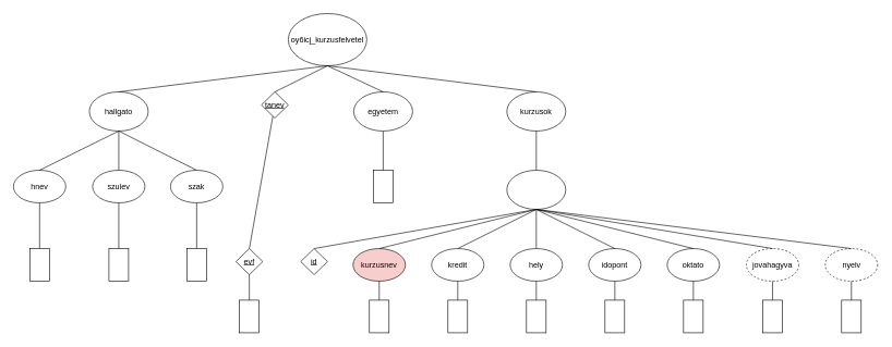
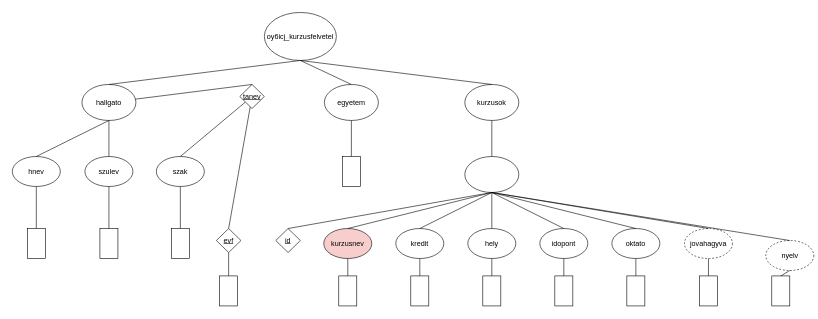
  <mxCell id="0" />
  <mxCell id="1" parent="0" />
  <mxCell id="2" value="oy6icj_kurzusfelvetel" style="ellipse;whiteSpace=wrap;html=1;" vertex="1" parent="1"><mxGeometry x="440" y="20" width="120" height="80" as="geometry" /></mxCell>
  <mxCell id="3" value="hallgato" style="ellipse;whiteSpace=wrap;html=1;" vertex="1" parent="1"><mxGeometry x="136" y="140" width="90" height="60" as="geometry" /></mxCell>
  <mxCell id="4" value="kurzusok" style="ellipse;whiteSpace=wrap;html=1;" vertex="1" parent="1"><mxGeometry x="774" y="140" width="90" height="60" as="geometry" /></mxCell>
  <mxCell id="5" value="szulev" style="ellipse;whiteSpace=wrap;html=1;" vertex="1" parent="1"><mxGeometry x="141" y="260" width="80" height="50" as="geometry" /></mxCell>
  <mxCell id="6" value="hnev" style="ellipse;whiteSpace=wrap;html=1;" vertex="1" parent="1"><mxGeometry x="20" y="260" width="80" height="50" as="geometry" /></mxCell>
  <mxCell id="7" value="szak" style="ellipse;whiteSpace=wrap;html=1;" vertex="1" parent="1"><mxGeometry x="260" y="260" width="80" height="50" as="geometry" /></mxCell>
  <mxCell id="8" value="" style="rounded=0;whiteSpace=wrap;html=1;" vertex="1" parent="1"><mxGeometry x="45" y="380" width="30" height="50" as="geometry" /></mxCell>
  <mxCell id="9" value="" style="rounded=0;whiteSpace=wrap;html=1;" vertex="1" parent="1"><mxGeometry x="166" y="380" width="30" height="50" as="geometry" /></mxCell>
  <mxCell id="10" value="" style="rounded=0;whiteSpace=wrap;html=1;" vertex="1" parent="1"><mxGeometry x="285" y="380" width="30" height="50" as="geometry" /></mxCell>
  <mxCell id="11" value="" style="rounded=0;whiteSpace=wrap;html=1;" vertex="1" parent="1"><mxGeometry x="365.5" y="459" width="30" height="50" as="geometry" /></mxCell>
  <mxCell id="12" value="" style="endArrow=none;html=1;rounded=0;entryX=0.5;entryY=1;entryDx=0;entryDy=0;exitX=0.5;exitY=0;exitDx=0;exitDy=0;" edge="1" parent="1" source="3" target="2"><mxGeometry width="50" height="50" relative="1" as="geometry"><mxPoint x="419" y="330" as="sourcePoint" /><mxPoint x="419" y="100" as="targetPoint" /></mxGeometry></mxCell>
  <mxCell id="13" value="" style="endArrow=none;html=1;rounded=0;entryX=0.5;entryY=1;entryDx=0;entryDy=0;exitX=0.5;exitY=0;exitDx=0;exitDy=0;" edge="1" parent="1" source="6" target="3"><mxGeometry width="50" height="50" relative="1" as="geometry"><mxPoint x="419" y="330" as="sourcePoint" /><mxPoint x="469" y="280" as="targetPoint" /></mxGeometry></mxCell>
  <mxCell id="14" value="" style="endArrow=none;html=1;rounded=0;entryX=0.5;entryY=1;entryDx=0;entryDy=0;exitX=0.5;exitY=0;exitDx=0;exitDy=0;" edge="1" parent="1" source="5" target="3"><mxGeometry width="50" height="50" relative="1" as="geometry"><mxPoint x="419" y="330" as="sourcePoint" /><mxPoint x="469" y="280" as="targetPoint" /></mxGeometry></mxCell>
- <mxCell id="15" value="" style="endArrow=none;html=1;rounded=0;entryX=0.5;entryY=1;entryDx=0;entryDy=0;exitX=0.5;exitY=0;exitDx=0;exitDy=0;" edge="1" parent="1" source="7" target="3"><mxGeometry width="50" height="50" relative="1" as="geometry"><mxPoint x="419" y="330" as="sourcePoint" /><mxPoint x="469" y="280" as="targetPoint" /></mxGeometry></mxCell>
+ <mxCell id="15" value="" style="endArrow=none;html=1;rounded=0;exitX=0.5;exitY=0;exitDx=0;exitDy=0;" edge="1" parent="1" source="7" target="23"><mxGeometry width="50" height="50" relative="1" as="geometry"><mxPoint x="419" y="330" as="sourcePoint" /><mxPoint x="469" y="280" as="targetPoint" /></mxGeometry></mxCell>
  <mxCell id="16" value="" style="endArrow=none;html=1;rounded=0;entryX=0.5;entryY=1;entryDx=0;entryDy=0;exitX=0.5;exitY=0;exitDx=0;exitDy=0;" edge="1" parent="1" source="8" target="6"><mxGeometry width="50" height="50" relative="1" as="geometry"><mxPoint x="419" y="330" as="sourcePoint" /><mxPoint x="469" y="280" as="targetPoint" /></mxGeometry></mxCell>
  <mxCell id="17" value="" style="endArrow=none;html=1;rounded=0;entryX=0.5;entryY=1;entryDx=0;entryDy=0;exitX=0.5;exitY=0;exitDx=0;exitDy=0;" edge="1" parent="1" source="9" target="5"><mxGeometry width="50" height="50" relative="1" as="geometry"><mxPoint x="99" y="350" as="sourcePoint" /><mxPoint x="99" y="320" as="targetPoint" /></mxGeometry></mxCell>
  <mxCell id="18" value="" style="endArrow=none;html=1;rounded=0;entryX=0.5;entryY=1;entryDx=0;entryDy=0;exitX=0.5;exitY=0;exitDx=0;exitDy=0;" edge="1" parent="1" source="10" target="7"><mxGeometry width="50" height="50" relative="1" as="geometry"><mxPoint x="289" y="370" as="sourcePoint" /><mxPoint x="289" y="340" as="targetPoint" /></mxGeometry></mxCell>
  <mxCell id="19" value="" style="endArrow=none;html=1;rounded=0;entryX=0.5;entryY=1;entryDx=0;entryDy=0;exitX=0.5;exitY=0;exitDx=0;exitDy=0;" edge="1" parent="1" source="11" target="22"><mxGeometry width="50" height="50" relative="1" as="geometry"><mxPoint x="379" y="490" as="sourcePoint" /><mxPoint x="419" y="390" as="targetPoint" /></mxGeometry></mxCell>
  <mxCell id="20" value="" style="endArrow=none;html=1;rounded=0;exitX=0.5;exitY=0;exitDx=0;exitDy=0;" edge="1" parent="1" source="22" target="23"><mxGeometry width="50" height="50" relative="1" as="geometry"><mxPoint x="440" y="310" as="sourcePoint" /><mxPoint x="329" y="400" as="targetPoint" /></mxGeometry></mxCell>
  <mxCell id="21" value="" style="ellipse;whiteSpace=wrap;html=1;" vertex="1" parent="1"><mxGeometry x="774" y="260" width="90" height="60" as="geometry" /></mxCell>
  <mxCell id="22" value="&lt;u&gt;evf&lt;/u&gt;" style="rhombus;whiteSpace=wrap;html=1;" vertex="1" parent="1"><mxGeometry x="360" y="380" width="41" height="40" as="geometry" /></mxCell>
  <mxCell id="23" value="&lt;u&gt;tanev&lt;/u&gt;" style="rhombus;whiteSpace=wrap;html=1;" vertex="1" parent="1"><mxGeometry x="399" y="140" width="41" height="40" as="geometry" /></mxCell>
  <mxCell id="24" value="egyetem" style="ellipse;whiteSpace=wrap;html=1;" vertex="1" parent="1"><mxGeometry x="540" y="140" width="90" height="60" as="geometry" /></mxCell>
  <mxCell id="25" value="" style="rounded=0;whiteSpace=wrap;html=1;" vertex="1" parent="1"><mxGeometry x="570" y="260" width="30" height="50" as="geometry" /></mxCell>
  <mxCell id="26" value="" style="endArrow=none;html=1;rounded=0;exitX=0.5;exitY=0;exitDx=0;exitDy=0;entryX=0.5;entryY=1;entryDx=0;entryDy=0;" edge="1" parent="1" source="25" target="24"><mxGeometry width="50" height="50" relative="1" as="geometry"><mxPoint x="535" y="260" as="sourcePoint" /><mxPoint x="630" y="240" as="targetPoint" /></mxGeometry></mxCell>
- <mxCell id="27" value="" style="endArrow=none;html=1;rounded=0;exitX=0.5;exitY=0;exitDx=0;exitDy=0;entryX=0.5;entryY=1;entryDx=0;entryDy=0;" edge="1" parent="1" source="23" target="2"><mxGeometry width="50" height="50" relative="1" as="geometry"><mxPoint x="580" y="240" as="sourcePoint" /><mxPoint x="580" y="210" as="targetPoint" /></mxGeometry></mxCell>
+ <mxCell id="27" value="" style="endArrow=none;html=1;rounded=0;exitX=0.5;exitY=0;exitDx=0;exitDy=0;" edge="1" parent="1" source="23" target="3"><mxGeometry width="50" height="50" relative="1" as="geometry"><mxPoint x="580" y="240" as="sourcePoint" /><mxPoint x="580" y="210" as="targetPoint" /></mxGeometry></mxCell>
  <mxCell id="28" value="" style="endArrow=none;html=1;rounded=0;exitX=0.5;exitY=0;exitDx=0;exitDy=0;entryX=0.5;entryY=1;entryDx=0;entryDy=0;" edge="1" parent="1" source="24" target="2"><mxGeometry width="50" height="50" relative="1" as="geometry"><mxPoint x="500" y="200" as="sourcePoint" /><mxPoint x="500" y="170" as="targetPoint" /></mxGeometry></mxCell>
  <mxCell id="29" value="" style="endArrow=none;html=1;rounded=0;exitX=0.5;exitY=0;exitDx=0;exitDy=0;entryX=0.5;entryY=1;entryDx=0;entryDy=0;" edge="1" parent="1" source="4" target="2"><mxGeometry width="50" height="50" relative="1" as="geometry"><mxPoint x="630" y="140" as="sourcePoint" /><mxPoint x="630" y="110" as="targetPoint" /></mxGeometry></mxCell>
  <mxCell id="30" value="" style="endArrow=none;html=1;rounded=0;exitX=0.5;exitY=0;exitDx=0;exitDy=0;entryX=0.5;entryY=1;entryDx=0;entryDy=0;" edge="1" parent="1" source="21" target="4"><mxGeometry width="50" height="50" relative="1" as="geometry"><mxPoint x="700" y="310" as="sourcePoint" /><mxPoint x="700" y="280" as="targetPoint" /></mxGeometry></mxCell>
  <mxCell id="31" value="&lt;u&gt;id&lt;/u&gt;" style="rhombus;whiteSpace=wrap;html=1;" vertex="1" parent="1"><mxGeometry x="459" y="380" width="41" height="40" as="geometry" /></mxCell>
  <mxCell id="32" value="hely" style="ellipse;whiteSpace=wrap;html=1;" vertex="1" parent="1"><mxGeometry x="779" y="380" width="80" height="50" as="geometry" /></mxCell>
  <mxCell id="33" value="kredit" style="ellipse;whiteSpace=wrap;html=1;" vertex="1" parent="1"><mxGeometry x="659" y="380" width="80" height="50" as="geometry" /></mxCell>
  <mxCell id="34" value="kurzusnev" style="ellipse;whiteSpace=wrap;html=1;fillColor=#f8cecc;" vertex="1" parent="1"><mxGeometry x="539" y="380" width="80" height="50" as="geometry" /></mxCell>
  <mxCell id="35" value="idopont" style="ellipse;whiteSpace=wrap;html=1;" vertex="1" parent="1"><mxGeometry x="899" y="380" width="80" height="50" as="geometry" /></mxCell>
  <mxCell id="36" value="oktato" style="ellipse;whiteSpace=wrap;html=1;" vertex="1" parent="1"><mxGeometry x="1019" y="380" width="80" height="50" as="geometry" /></mxCell>
  <mxCell id="37" value="" style="endArrow=none;html=1;rounded=0;entryX=0.5;entryY=1;entryDx=0;entryDy=0;exitX=0.5;exitY=0;exitDx=0;exitDy=0;" edge="1" parent="1" source="34" target="21"><mxGeometry width="50" height="50" relative="1" as="geometry"><mxPoint x="620" y="370" as="sourcePoint" /><mxPoint x="621" y="340" as="targetPoint" /></mxGeometry></mxCell>
  <mxCell id="38" value="" style="endArrow=none;html=1;rounded=0;entryX=0.5;entryY=1;entryDx=0;entryDy=0;exitX=0.5;exitY=0;exitDx=0;exitDy=0;" edge="1" parent="1" source="33" target="21"><mxGeometry width="50" height="50" relative="1" as="geometry"><mxPoint x="610" y="490" as="sourcePoint" /><mxPoint x="611" y="460" as="targetPoint" /></mxGeometry></mxCell>
  <mxCell id="39" value="" style="endArrow=none;html=1;rounded=0;entryX=0.5;entryY=1;entryDx=0;entryDy=0;exitX=0.5;exitY=0;exitDx=0;exitDy=0;" edge="1" parent="1" source="32" target="21"><mxGeometry width="50" height="50" relative="1" as="geometry"><mxPoint x="620" y="500" as="sourcePoint" /><mxPoint x="621" y="470" as="targetPoint" /></mxGeometry></mxCell>
  <mxCell id="40" value="" style="endArrow=none;html=1;rounded=0;entryX=0.5;entryY=1;entryDx=0;entryDy=0;exitX=0.5;exitY=0;exitDx=0;exitDy=0;" edge="1" parent="1" source="35" target="21"><mxGeometry width="50" height="50" relative="1" as="geometry"><mxPoint x="780" y="510" as="sourcePoint" /><mxPoint x="781" y="480" as="targetPoint" /></mxGeometry></mxCell>
  <mxCell id="41" value="" style="endArrow=none;html=1;rounded=0;entryX=0.5;entryY=1;entryDx=0;entryDy=0;exitX=0.5;exitY=0;exitDx=0;exitDy=0;" edge="1" parent="1" source="36" target="21"><mxGeometry width="50" height="50" relative="1" as="geometry"><mxPoint x="900" y="510" as="sourcePoint" /><mxPoint x="901" y="480" as="targetPoint" /></mxGeometry></mxCell>
  <mxCell id="42" value="" style="endArrow=none;html=1;rounded=0;entryX=0.5;entryY=1;entryDx=0;entryDy=0;exitX=0.5;exitY=0;exitDx=0;exitDy=0;" edge="1" parent="1" source="31" target="21"><mxGeometry width="50" height="50" relative="1" as="geometry"><mxPoint x="650" y="370" as="sourcePoint" /><mxPoint x="651" y="340" as="targetPoint" /></mxGeometry></mxCell>
  <mxCell id="43" value="jovahagyva" style="ellipse;whiteSpace=wrap;html=1;dashed=1;" vertex="1" parent="1"><mxGeometry x="1140" y="380" width="80" height="50" as="geometry" /></mxCell>
- <mxCell id="44" value="nyelv" style="ellipse;whiteSpace=wrap;html=1;dashed=1;" vertex="1" parent="1"><mxGeometry x="1260.5" y="380" width="80" height="50" as="geometry" /></mxCell>
+ <mxCell id="44" value="nyelv" style="ellipse;whiteSpace=wrap;html=1;dashed=1;" vertex="1" parent="1"><mxGeometry x="1275.5" y="400" width="80" height="50" as="geometry" /></mxCell>
  <mxCell id="45" value="" style="endArrow=none;html=1;rounded=0;exitX=0.5;exitY=0;exitDx=0;exitDy=0;entryX=0.5;entryY=1;entryDx=0;entryDy=0;" edge="1" parent="1" source="43" target="21"><mxGeometry width="50" height="50" relative="1" as="geometry"><mxPoint x="1080" y="330" as="sourcePoint" /><mxPoint x="1080" y="270" as="targetPoint" /></mxGeometry></mxCell>
  <mxCell id="46" value="" style="endArrow=none;html=1;rounded=0;exitX=0.5;exitY=0;exitDx=0;exitDy=0;entryX=0.5;entryY=1;entryDx=0;entryDy=0;" edge="1" parent="1" source="44" target="21"><mxGeometry width="50" height="50" relative="1" as="geometry"><mxPoint x="1170" y="320" as="sourcePoint" /><mxPoint x="1170" y="260" as="targetPoint" /></mxGeometry></mxCell>
  <mxCell id="47" value="" style="rounded=0;whiteSpace=wrap;html=1;" vertex="1" parent="1"><mxGeometry x="564" y="459" width="30" height="50" as="geometry" /></mxCell>
  <mxCell id="48" value="" style="endArrow=none;html=1;rounded=0;entryX=0.5;entryY=1;entryDx=0;entryDy=0;exitX=0.5;exitY=0;exitDx=0;exitDy=0;" edge="1" parent="1" source="47" target="34"><mxGeometry width="50" height="50" relative="1" as="geometry"><mxPoint x="583.5" y="530" as="sourcePoint" /><mxPoint x="585.5" y="460" as="targetPoint" /></mxGeometry></mxCell>
  <mxCell id="49" value="" style="rounded=0;whiteSpace=wrap;html=1;" vertex="1" parent="1"><mxGeometry x="684" y="459" width="30" height="50" as="geometry" /></mxCell>
  <mxCell id="50" value="" style="endArrow=none;html=1;rounded=0;entryX=0.5;entryY=1;entryDx=0;entryDy=0;exitX=0.5;exitY=0;exitDx=0;exitDy=0;" edge="1" parent="1" source="49" target="33"><mxGeometry width="50" height="50" relative="1" as="geometry"><mxPoint x="703.5" y="530" as="sourcePoint" /><mxPoint x="705.5" y="460" as="targetPoint" /></mxGeometry></mxCell>
  <mxCell id="51" value="" style="rounded=0;whiteSpace=wrap;html=1;" vertex="1" parent="1"><mxGeometry x="804" y="459" width="30" height="50" as="geometry" /></mxCell>
  <mxCell id="52" value="" style="endArrow=none;html=1;rounded=0;entryX=0.5;entryY=1;entryDx=0;entryDy=0;exitX=0.5;exitY=0;exitDx=0;exitDy=0;" edge="1" parent="1" source="51" target="32"><mxGeometry width="50" height="50" relative="1" as="geometry"><mxPoint x="823.5" y="550" as="sourcePoint" /><mxPoint x="825.5" y="480" as="targetPoint" /></mxGeometry></mxCell>
  <mxCell id="53" value="" style="rounded=0;whiteSpace=wrap;html=1;" vertex="1" parent="1"><mxGeometry x="924" y="459" width="30" height="50" as="geometry" /></mxCell>
  <mxCell id="54" value="" style="endArrow=none;html=1;rounded=0;entryX=0.5;entryY=1;entryDx=0;entryDy=0;exitX=0.5;exitY=0;exitDx=0;exitDy=0;" edge="1" parent="1" source="53" target="35"><mxGeometry width="50" height="50" relative="1" as="geometry"><mxPoint x="943.5" y="550" as="sourcePoint" /><mxPoint x="945.5" y="480" as="targetPoint" /></mxGeometry></mxCell>
  <mxCell id="55" value="" style="rounded=0;whiteSpace=wrap;html=1;" vertex="1" parent="1"><mxGeometry x="1044" y="459" width="30" height="50" as="geometry" /></mxCell>
  <mxCell id="56" value="" style="endArrow=none;html=1;rounded=0;entryX=0.5;entryY=1;entryDx=0;entryDy=0;exitX=0.5;exitY=0;exitDx=0;exitDy=0;" edge="1" parent="1" source="55" target="36"><mxGeometry width="50" height="50" relative="1" as="geometry"><mxPoint x="1083.5" y="550" as="sourcePoint" /><mxPoint x="1085.5" y="480" as="targetPoint" /></mxGeometry></mxCell>
  <mxCell id="57" value="" style="rounded=0;whiteSpace=wrap;html=1;" vertex="1" parent="1"><mxGeometry x="1165" y="459" width="30" height="50" as="geometry" /></mxCell>
  <mxCell id="58" value="" style="endArrow=none;html=1;rounded=0;entryX=0.5;entryY=1;entryDx=0;entryDy=0;exitX=0.5;exitY=0;exitDx=0;exitDy=0;" edge="1" parent="1" source="57" target="43"><mxGeometry width="50" height="50" relative="1" as="geometry"><mxPoint x="1193.5" y="540" as="sourcePoint" /><mxPoint x="1195.5" y="470" as="targetPoint" /></mxGeometry></mxCell>
  <mxCell id="59" value="" style="rounded=0;whiteSpace=wrap;html=1;" vertex="1" parent="1"><mxGeometry x="1285.5" y="459" width="30" height="50" as="geometry" /></mxCell>
  <mxCell id="60" value="" style="endArrow=none;html=1;rounded=0;entryX=0.5;entryY=1;entryDx=0;entryDy=0;exitX=0.5;exitY=0;exitDx=0;exitDy=0;" edge="1" parent="1" source="59" target="44"><mxGeometry width="50" height="50" relative="1" as="geometry"><mxPoint x="1313.5" y="540" as="sourcePoint" /><mxPoint x="1315.5" y="470" as="targetPoint" /></mxGeometry></mxCell>
